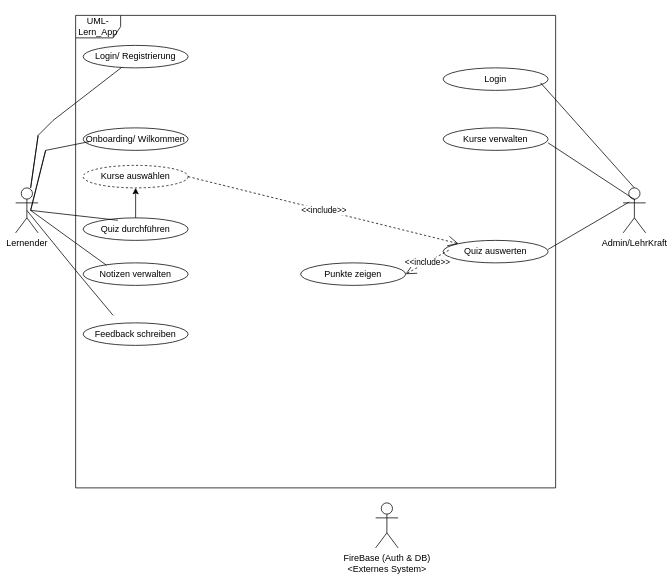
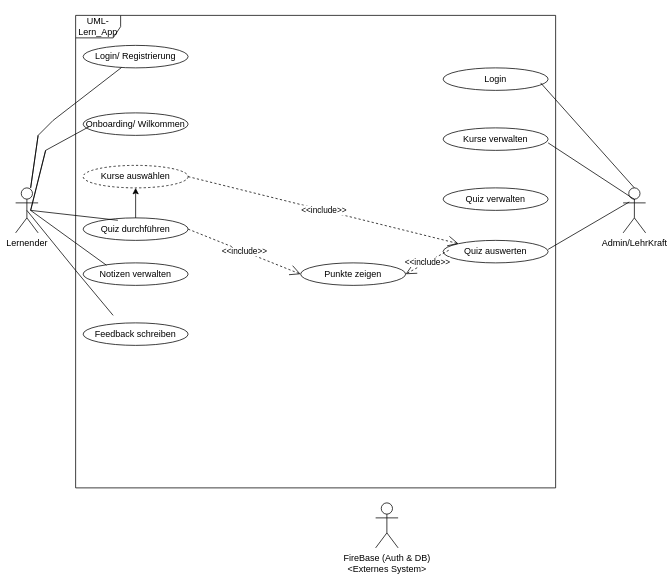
  <mxCell id="0" />
  <mxCell id="1" parent="0" />
  <mxCell id="2" value="UML-Lern_App" style="shape=umlFrame;whiteSpace=wrap;html=1;pointerEvents=0;" parent="1" vertex="1"><mxGeometry x="100" y="20" width="640" height="630" as="geometry" /></mxCell>
  <mxCell id="3" value="Lernender" style="shape=umlActor;verticalLabelPosition=bottom;verticalAlign=top;html=1;" parent="1" vertex="1"><mxGeometry y="250" width="30" height="60" as="geometry" x="20" /></mxCell>
  <mxCell id="4" value="Admin/LehrKraft" style="shape=umlActor;verticalLabelPosition=bottom;verticalAlign=top;html=1;" parent="1" vertex="1"><mxGeometry x="830" y="250" width="30" height="60" as="geometry" /></mxCell>
  <mxCell id="5" value="FireBase (Auth &amp;amp; DB)&lt;div&gt;&amp;lt;Externes System&amp;gt;&lt;/div&gt;" style="shape=umlActor;verticalLabelPosition=bottom;verticalAlign=top;html=1;" parent="1" vertex="1"><mxGeometry x="500" y="670" width="30" height="60" as="geometry" /></mxCell>
  <mxCell id="6" value="Login/ Registrierung" style="ellipse;whiteSpace=wrap;html=1;" parent="1" vertex="1"><mxGeometry x="110" y="60" width="140" height="30" as="geometry" /></mxCell>
- <mxCell id="7" value="Onboarding/ Wilkommen" style="ellipse;whiteSpace=wrap;html=1;" parent="1" vertex="1"><mxGeometry x="110" y="170" width="140" height="30" as="geometry" /></mxCell>
+ <mxCell id="7" value="Onboarding/ Wilkommen" style="ellipse;whiteSpace=wrap;html=1;" parent="1" vertex="1"><mxGeometry x="110" y="150" width="140" height="30" as="geometry" /></mxCell>
  <mxCell id="8" value="Kurse auswählen" style="ellipse;whiteSpace=wrap;html=1;dashed=1;" parent="1" vertex="1"><mxGeometry x="110" y="220" width="140" height="30" as="geometry" /></mxCell>
  <mxCell id="9" value="" style="edgeStyle=orthogonalEdgeStyle;rounded=0;orthogonalLoop=1;jettySize=auto;html=1;" parent="1" source="10" target="8" edge="1"><mxGeometry relative="1" as="geometry" /></mxCell>
  <mxCell id="10" value="Quiz durchführen" style="ellipse;whiteSpace=wrap;html=1;" parent="1" vertex="1"><mxGeometry x="110" y="290" width="140" height="30" as="geometry" /></mxCell>
  <mxCell id="11" value="Notizen verwalten" style="ellipse;whiteSpace=wrap;html=1;" parent="1" vertex="1"><mxGeometry x="110" y="350" width="140" height="30" as="geometry" /></mxCell>
  <mxCell id="12" value="Feedback schreiben" style="ellipse;whiteSpace=wrap;html=1;" parent="1" vertex="1"><mxGeometry x="110" y="430" width="140" height="30" as="geometry" /></mxCell>
  <mxCell id="13" value="Login" style="ellipse;whiteSpace=wrap;html=1;" parent="1" vertex="1"><mxGeometry x="590" y="90" width="140" height="30" as="geometry" /></mxCell>
  <mxCell id="14" value="Kurse verwalten" style="ellipse;whiteSpace=wrap;html=1;" parent="1" vertex="1"><mxGeometry x="590" y="170" width="140" height="30" as="geometry" /></mxCell>
+ <mxCell id="15" value="Quiz verwalten" style="ellipse;whiteSpace=wrap;html=1;" parent="1" vertex="1"><mxGeometry x="590" y="250" width="140" height="30" as="geometry" /></mxCell>
  <mxCell id="16" value="Quiz auswerten" style="ellipse;whiteSpace=wrap;html=1;" parent="1" vertex="1"><mxGeometry x="590" y="320" width="140" height="30" as="geometry" /></mxCell>
  <mxCell id="17" value="Punkte zeigen" style="ellipse;whiteSpace=wrap;html=1;" parent="1" vertex="1"><mxGeometry x="400" y="350" width="140" height="30" as="geometry" /></mxCell>
  <mxCell id="18" value="" style="endArrow=none;html=1;rounded=0;" parent="1" target="6" edge="1"><mxGeometry width="50" height="50" relative="1" as="geometry"><mxPoint x="50" y="180" as="sourcePoint" /><mxPoint x="100" y="130" as="targetPoint" /><Array as="points"><mxPoint x="40" y="250" /><mxPoint x="50" y="180" /><mxPoint x="70" y="160" /></Array></mxGeometry></mxCell>
  <mxCell id="19" value="" style="endArrow=none;html=1;rounded=0;entryX=0.057;entryY=0.613;entryDx=0;entryDy=0;entryPerimeter=0;" parent="1" target="7" edge="1"><mxGeometry width="50" height="50" relative="1" as="geometry"><mxPoint x="60" y="200" as="sourcePoint" /><mxPoint x="130" y="170" as="targetPoint" /><Array as="points"><mxPoint x="40" y="280" /><mxPoint x="60" y="200" /></Array></mxGeometry></mxCell>
  <mxCell id="20" value="" style="endArrow=none;html=1;rounded=0;entryX=0.331;entryY=0.107;entryDx=0;entryDy=0;entryPerimeter=0;exitX=0.223;exitY=0.107;exitDx=0;exitDy=0;exitPerimeter=0;" parent="1" source="11" target="10" edge="1"><mxGeometry width="50" height="50" relative="1" as="geometry"><mxPoint x="90" y="292" as="sourcePoint" /><mxPoint x="148" y="260" as="targetPoint" /><Array as="points"><mxPoint x="40" y="280" /></Array></mxGeometry></mxCell>
  <mxCell id="21" value="" style="endArrow=none;html=1;rounded=0;exitX=0.5;exitY=0.5;exitDx=0;exitDy=0;exitPerimeter=0;" parent="1" source="3" edge="1"><mxGeometry width="50" height="50" relative="1" as="geometry"><mxPoint x="80" y="372" as="sourcePoint" /><mxPoint x="150" y="420" as="targetPoint" /><Array as="points"><mxPoint x="100" y="360" /></Array></mxGeometry></mxCell>
  <mxCell id="22" value="" style="endArrow=none;html=1;rounded=0;entryX=0.5;entryY=0;entryDx=0;entryDy=0;entryPerimeter=0;" parent="1" target="4" edge="1"><mxGeometry width="50" height="50" relative="1" as="geometry"><mxPoint x="720" y="110" as="sourcePoint" /><mxPoint x="798" y="140" as="targetPoint" /><Array as="points"><mxPoint x="720" y="110" /></Array></mxGeometry></mxCell>
  <mxCell id="23" value="" style="endArrow=none;html=1;rounded=0;entryX=0.513;entryY=0.26;entryDx=0;entryDy=0;entryPerimeter=0;" parent="1" target="4" edge="1"><mxGeometry width="50" height="50" relative="1" as="geometry"><mxPoint x="730" y="190" as="sourcePoint" /><mxPoint x="798" y="220" as="targetPoint" /><Array as="points"><mxPoint x="730" y="190" /></Array></mxGeometry></mxCell>
  <mxCell id="24" value="" style="endArrow=none;html=1;rounded=0;entryX=0.273;entryY=0.313;entryDx=0;entryDy=0;entryPerimeter=0;" parent="1" target="4" edge="1"><mxGeometry width="50" height="50" relative="1" as="geometry"><mxPoint x="730" y="332" as="sourcePoint" /><mxPoint x="760" y="270" as="targetPoint" /><Array as="points"><mxPoint x="730" y="332" /></Array></mxGeometry></mxCell>
  <mxCell id="25" value="&amp;lt;&amp;lt;include&amp;gt;&amp;gt;" style="endArrow=open;endSize=12;dashed=1;html=1;rounded=0;entryX=1;entryY=0.5;entryDx=0;entryDy=0;exitX=0.053;exitY=0.44;exitDx=0;exitDy=0;exitPerimeter=0;" parent="1" source="16" target="17" edge="1"><mxGeometry width="160" relative="1" as="geometry"><mxPoint x="350" y="230" as="sourcePoint" /><mxPoint x="510" y="230" as="targetPoint" /></mxGeometry></mxCell>
+ <mxCell id="26" value="&amp;lt;&amp;lt;include&amp;gt;&amp;gt;" style="endArrow=open;endSize=12;dashed=1;html=1;rounded=0;entryX=0;entryY=0.5;entryDx=0;entryDy=0;exitX=1;exitY=0.5;exitDx=0;exitDy=0;" parent="1" source="10" target="17" edge="1"><mxGeometry width="160" relative="1" as="geometry"><mxPoint x="330" y="306" as="sourcePoint" /><mxPoint x="410" y="290" as="targetPoint" /></mxGeometry></mxCell>
  <mxCell id="27" value="&amp;lt;&amp;lt;include&amp;gt;&amp;gt;" style="endArrow=open;endSize=12;dashed=1;html=1;rounded=0;entryX=0;entryY=0;entryDx=0;entryDy=0;exitX=1;exitY=0.5;exitDx=0;exitDy=0;" parent="1" source="8" target="16" edge="1"><mxGeometry width="160" relative="1" as="geometry"><mxPoint x="400" y="270" as="sourcePoint" /><mxPoint x="550" y="330" as="targetPoint" /></mxGeometry></mxCell>
